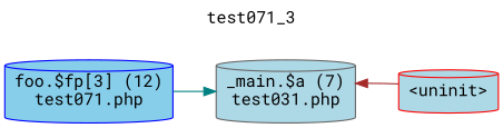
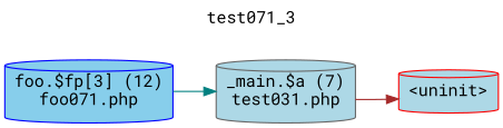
  digraph {
    fontname="Roboto Mono"
    label=test071_3
    labelloc=t
    rankdir=LR
    node [fillcolor=lightblue fontname="Roboto Mono" shape=cylinder style=filled]
    edge [fontname="Roboto Mono"]
-   n1 [color=blue fillcolor=skyblue label="foo.$fp[3] (12)\ntest071.php"]
+   n1 [color=blue fillcolor=skyblue label="foo.$fp[3] (12)\nfoo071.php"]
    n2 [color=gray40 label="_main.$a (7)\ntest031.php"]
    n3 [color=red label="<uninit>"]
    n1 -> n2 [color=teal]
-   n3 -> n2 [color=brown]
+   n2 -> n3 [color=brown]
  }
